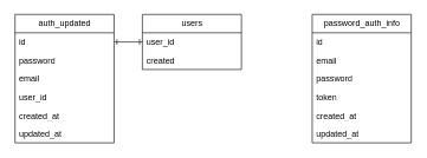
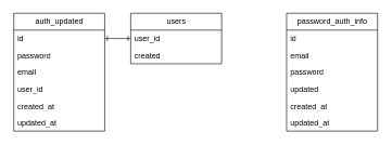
  <mxCell id="0" />
  <mxCell id="1" parent="0" />
  <mxCell id="2" value="auth_updated" style="swimlane;fontStyle=0;childLayout=stackLayout;horizontal=1;startSize=26;fillColor=none;horizontalStack=0;resizeParent=1;resizeParentMax=0;resizeLast=0;collapsible=1;marginBottom=0;html=1;" parent="1" vertex="1"><mxGeometry x="20" y="20" width="140" height="182" as="geometry" /></mxCell>
  <mxCell id="3" value="id" style="text;strokeColor=none;fillColor=none;align=left;verticalAlign=top;spacingLeft=4;spacingRight=4;overflow=hidden;rotatable=0;points=[[0,0.5],[1,0.5]];portConstraint=eastwest;whiteSpace=wrap;html=1;" parent="2" vertex="1"><mxGeometry y="26" width="140" height="26" as="geometry" /></mxCell>
  <mxCell id="4" value="password" style="text;strokeColor=none;fillColor=none;align=left;verticalAlign=top;spacingLeft=4;spacingRight=4;overflow=hidden;rotatable=0;points=[[0,0.5],[1,0.5]];portConstraint=eastwest;whiteSpace=wrap;html=1;" parent="2" vertex="1"><mxGeometry y="52" width="140" height="26" as="geometry" /></mxCell>
  <mxCell id="5" value="email" style="text;strokeColor=none;fillColor=none;align=left;verticalAlign=top;spacingLeft=4;spacingRight=4;overflow=hidden;rotatable=0;points=[[0,0.5],[1,0.5]];portConstraint=eastwest;whiteSpace=wrap;html=1;" parent="2" vertex="1"><mxGeometry y="78" width="140" height="26" as="geometry" /></mxCell>
  <mxCell id="6" value="user_id" style="text;strokeColor=none;fillColor=none;align=left;verticalAlign=top;spacingLeft=4;spacingRight=4;overflow=hidden;rotatable=0;points=[[0,0.5],[1,0.5]];portConstraint=eastwest;whiteSpace=wrap;html=1;" parent="2" vertex="1"><mxGeometry y="104" width="140" height="26" as="geometry" /></mxCell>
  <mxCell id="7" value="created_at" style="text;strokeColor=none;fillColor=none;align=left;verticalAlign=top;spacingLeft=4;spacingRight=4;overflow=hidden;rotatable=0;points=[[0,0.5],[1,0.5]];portConstraint=eastwest;whiteSpace=wrap;html=1;" parent="2" vertex="1"><mxGeometry y="130" width="140" height="26" as="geometry" /></mxCell>
  <mxCell id="8" value="updated_at" style="text;strokeColor=none;fillColor=none;align=left;verticalAlign=top;spacingLeft=4;spacingRight=4;overflow=hidden;rotatable=0;points=[[0,0.5],[1,0.5]];portConstraint=eastwest;whiteSpace=wrap;html=1;" parent="2" vertex="1"><mxGeometry y="156" width="140" height="26" as="geometry" /></mxCell>
  <mxCell id="9" value="users" style="swimlane;fontStyle=0;childLayout=stackLayout;horizontal=1;startSize=26;fillColor=none;horizontalStack=0;resizeParent=1;resizeParentMax=0;resizeLast=0;collapsible=1;marginBottom=0;html=1;" parent="1" vertex="1"><mxGeometry x="200" y="20" width="140" height="78" as="geometry" /></mxCell>
  <mxCell id="10" value="user_id" style="text;strokeColor=none;fillColor=none;align=left;verticalAlign=top;spacingLeft=4;spacingRight=4;overflow=hidden;rotatable=0;points=[[0,0.5],[1,0.5]];portConstraint=eastwest;whiteSpace=wrap;html=1;" parent="9" vertex="1"><mxGeometry y="26" width="140" height="26" as="geometry" /></mxCell>
  <mxCell id="11" value="created" style="text;strokeColor=none;fillColor=none;align=left;verticalAlign=top;spacingLeft=4;spacingRight=4;overflow=hidden;rotatable=0;points=[[0,0.5],[1,0.5]];portConstraint=eastwest;whiteSpace=wrap;html=1;" parent="9" vertex="1"><mxGeometry y="52" width="140" height="26" as="geometry" /></mxCell>
  <mxCell id="12" style="edgeStyle=orthogonalEdgeStyle;rounded=0;orthogonalLoop=1;jettySize=auto;html=1;exitX=1;exitY=0.5;exitDx=0;exitDy=0;entryX=0;entryY=0.5;entryDx=0;entryDy=0;startArrow=ERone;startFill=0;endArrow=ERone;endFill=0;" parent="1" source="3" target="10" edge="1"><mxGeometry relative="1" as="geometry" /></mxCell>
  <mxCell id="13" value="password_auth_&lt;span style=&quot;background-color: initial;&quot;&gt;info&lt;/span&gt;" style="swimlane;fontStyle=0;childLayout=stackLayout;horizontal=1;startSize=26;fillColor=none;horizontalStack=0;resizeParent=1;resizeParentMax=0;resizeLast=0;collapsible=1;marginBottom=0;html=1;" parent="1" vertex="1"><mxGeometry x="440" y="20" width="140" height="182" as="geometry" /></mxCell>
  <mxCell id="14" value="id" style="text;strokeColor=none;fillColor=none;align=left;verticalAlign=top;spacingLeft=4;spacingRight=4;overflow=hidden;rotatable=0;points=[[0,0.5],[1,0.5]];portConstraint=eastwest;whiteSpace=wrap;html=1;" parent="13" vertex="1"><mxGeometry y="26" width="140" height="26" as="geometry" /></mxCell>
  <mxCell id="15" value="email" style="text;strokeColor=none;fillColor=none;align=left;verticalAlign=top;spacingLeft=4;spacingRight=4;overflow=hidden;rotatable=0;points=[[0,0.5],[1,0.5]];portConstraint=eastwest;whiteSpace=wrap;html=1;" parent="13" vertex="1"><mxGeometry y="52" width="140" height="26" as="geometry" /></mxCell>
  <mxCell id="16" value="password" style="text;strokeColor=none;fillColor=none;align=left;verticalAlign=top;spacingLeft=4;spacingRight=4;overflow=hidden;rotatable=0;points=[[0,0.5],[1,0.5]];portConstraint=eastwest;whiteSpace=wrap;html=1;" parent="13" vertex="1"><mxGeometry y="78" width="140" height="26" as="geometry" /></mxCell>
- <mxCell id="17" value="token" style="text;strokeColor=none;fillColor=none;align=left;verticalAlign=top;spacingLeft=4;spacingRight=4;overflow=hidden;rotatable=0;points=[[0,0.5],[1,0.5]];portConstraint=eastwest;whiteSpace=wrap;html=1;" parent="13" vertex="1"><mxGeometry y="104" width="140" height="26" as="geometry" /></mxCell>
+ <mxCell id="17" value="updated" style="text;strokeColor=none;fillColor=none;align=left;verticalAlign=top;spacingLeft=4;spacingRight=4;overflow=hidden;rotatable=0;points=[[0,0.5],[1,0.5]];portConstraint=eastwest;whiteSpace=wrap;html=1;" parent="13" vertex="1"><mxGeometry y="104" width="140" height="26" as="geometry" /></mxCell>
  <mxCell id="18" value="created_at" style="text;strokeColor=none;fillColor=none;align=left;verticalAlign=top;spacingLeft=4;spacingRight=4;overflow=hidden;rotatable=0;points=[[0,0.5],[1,0.5]];portConstraint=eastwest;whiteSpace=wrap;html=1;" parent="13" vertex="1"><mxGeometry y="130" width="140" height="26" as="geometry" /></mxCell>
  <mxCell id="19" value="updated_at" style="text;strokeColor=none;fillColor=none;align=left;verticalAlign=top;spacingLeft=4;spacingRight=4;overflow=hidden;rotatable=0;points=[[0,0.5],[1,0.5]];portConstraint=eastwest;whiteSpace=wrap;html=1;" parent="13" vertex="1"><mxGeometry y="156" width="140" height="26" as="geometry" /></mxCell>
